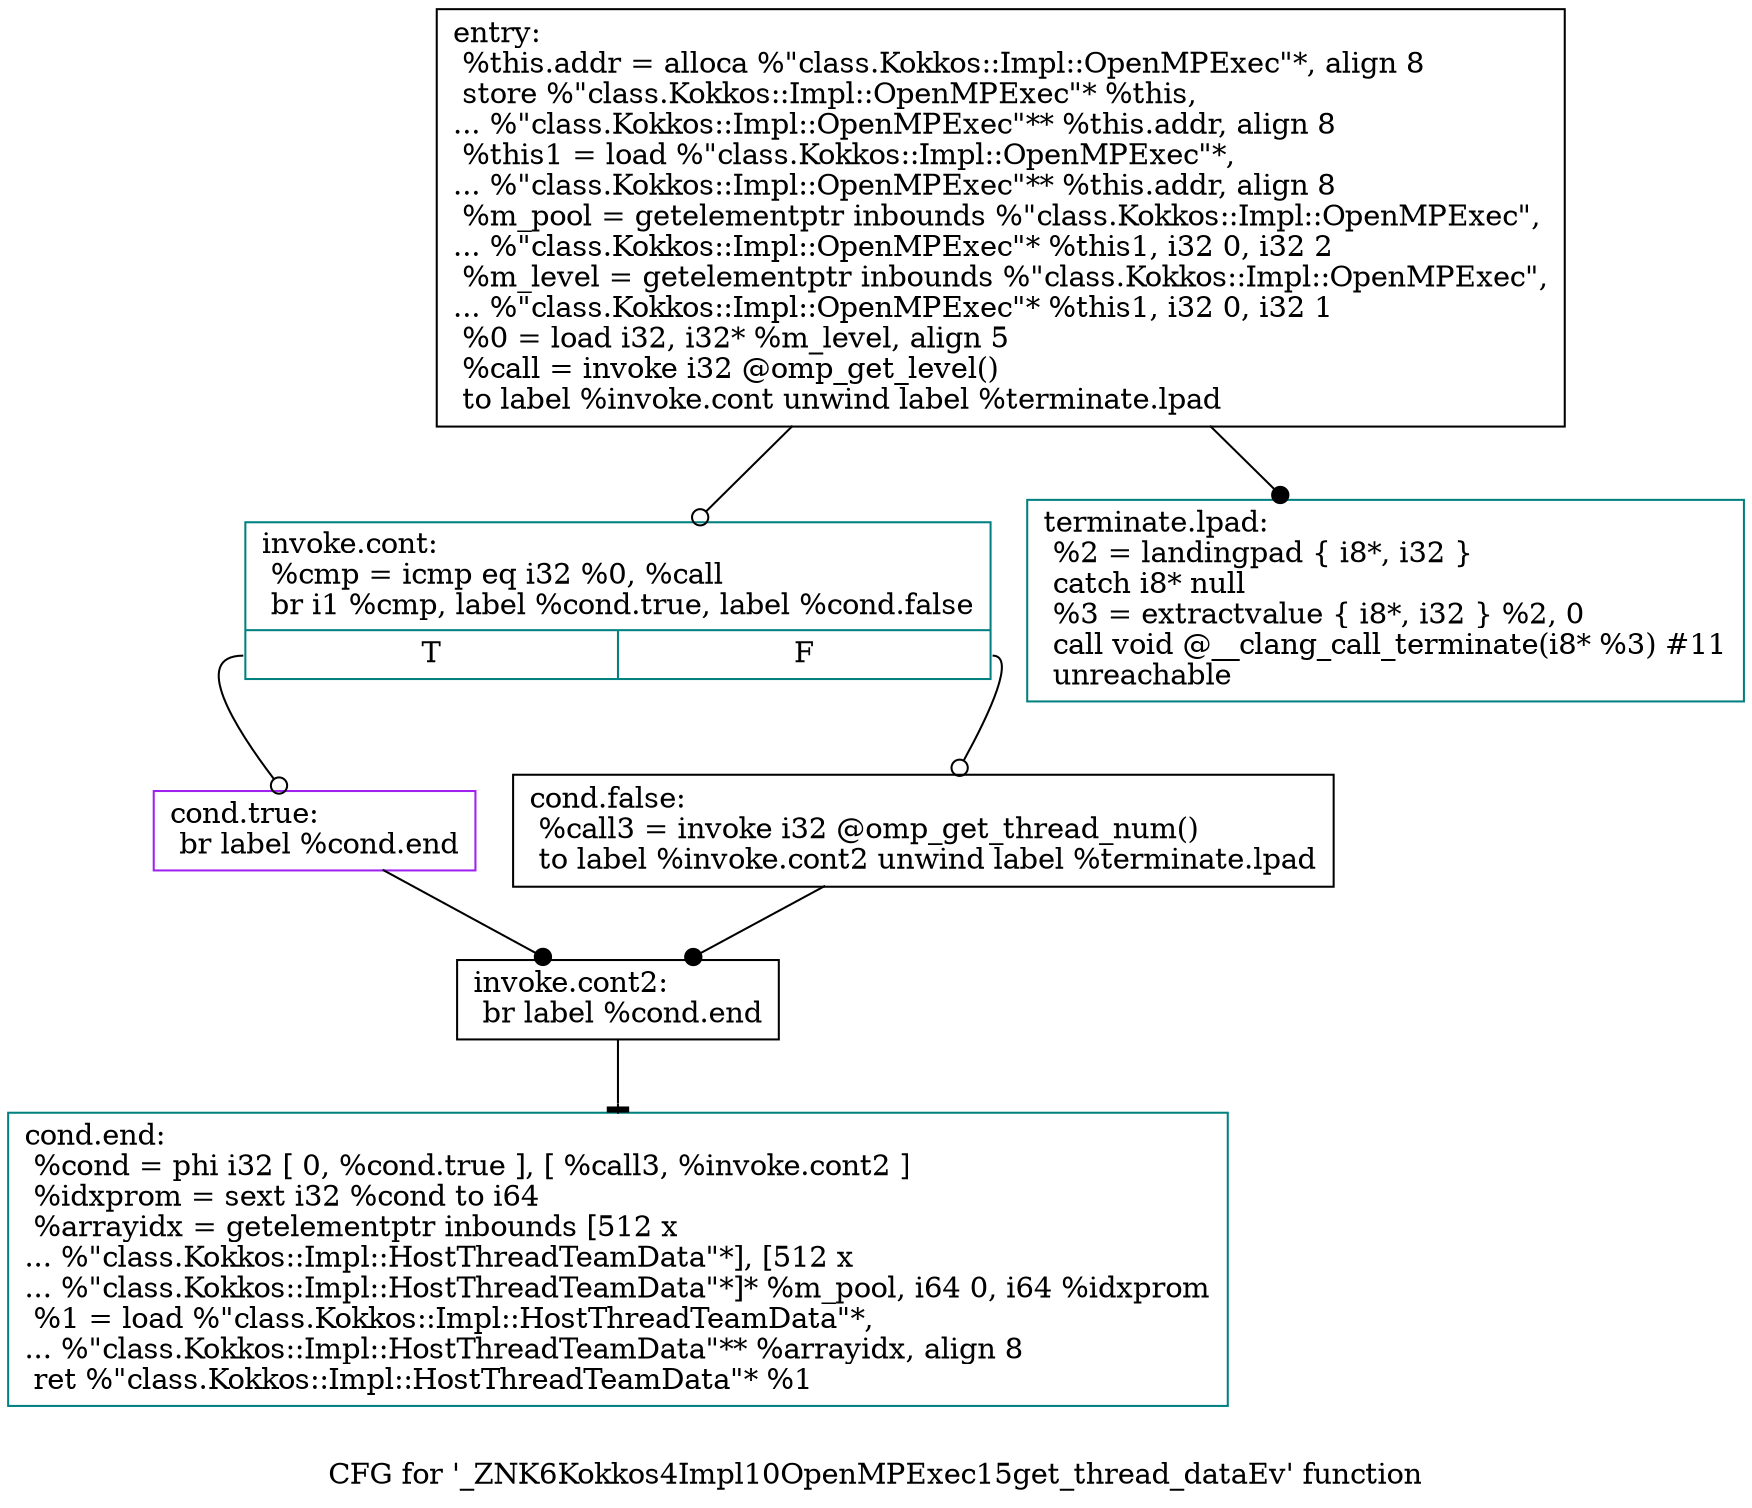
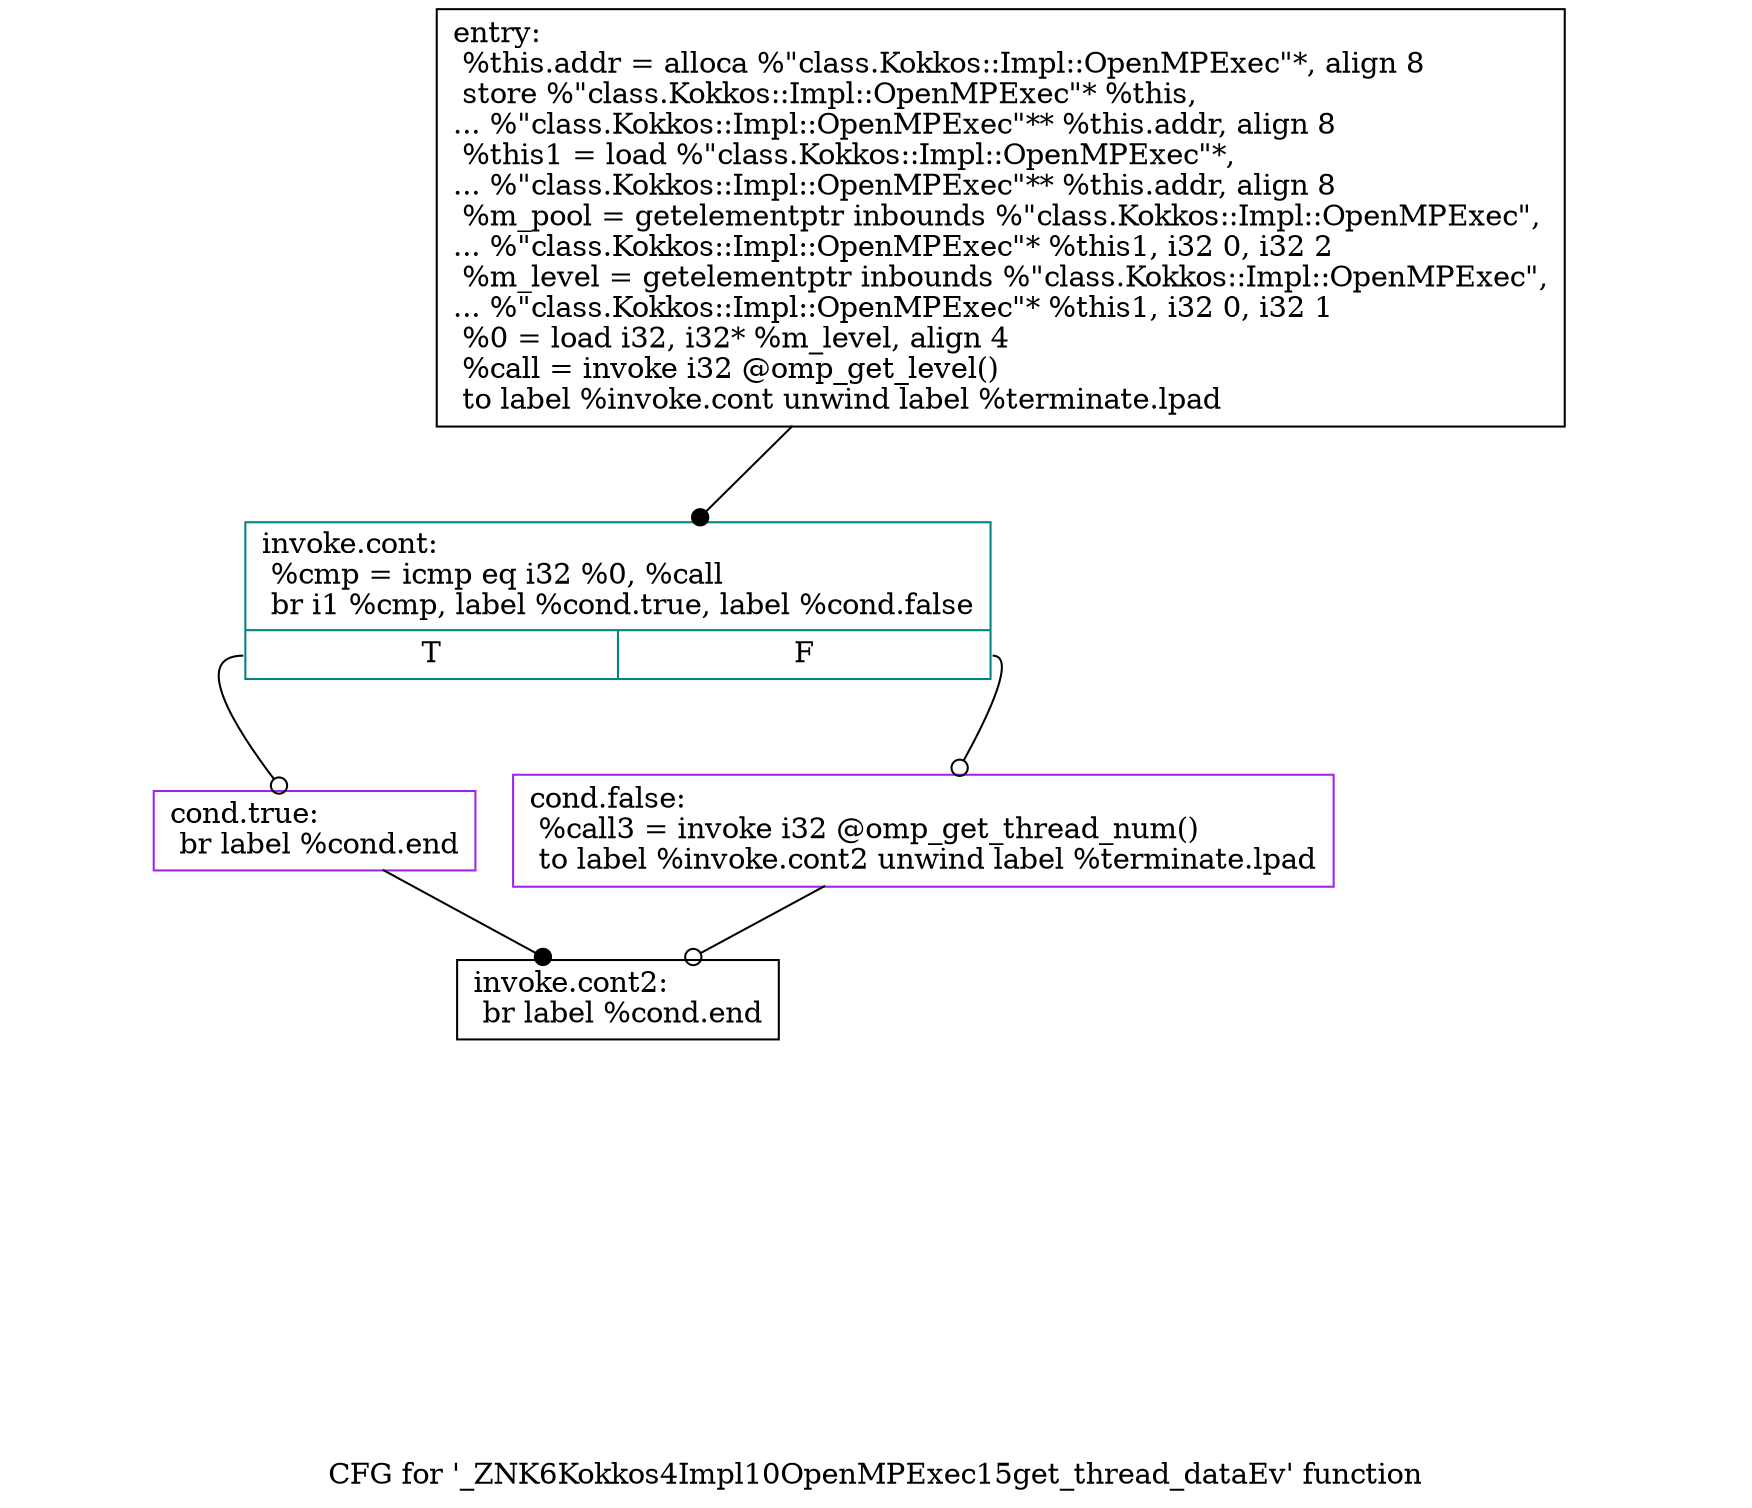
  digraph {
    label="CFG for '_ZNK6Kokkos4Impl10OpenMPExec15get_thread_dataEv' function"
    node [color=teal shape=record]
    edge [arrowhead=dot]
-   n1 [color=black label="{entry:\l  %this.addr = alloca %\"class.Kokkos::Impl::OpenMPExec\"*, align 8\l  store %\"class.Kokkos::Impl::OpenMPExec\"* %this,\l... %\"class.Kokkos::Impl::OpenMPExec\"** %this.addr, align 8\l  %this1 = load %\"class.Kokkos::Impl::OpenMPExec\"*,\l... %\"class.Kokkos::Impl::OpenMPExec\"** %this.addr, align 8\l  %m_pool = getelementptr inbounds %\"class.Kokkos::Impl::OpenMPExec\",\l... %\"class.Kokkos::Impl::OpenMPExec\"* %this1, i32 0, i32 2\l  %m_level = getelementptr inbounds %\"class.Kokkos::Impl::OpenMPExec\",\l... %\"class.Kokkos::Impl::OpenMPExec\"* %this1, i32 0, i32 1\l  %0 = load i32, i32* %m_level, align 5\l  %call = invoke i32 @omp_get_level()\l          to label %invoke.cont unwind label %terminate.lpad\l}"]
+   n1 [color=black label="{entry:\l  %this.addr = alloca %\"class.Kokkos::Impl::OpenMPExec\"*, align 8\l  store %\"class.Kokkos::Impl::OpenMPExec\"* %this,\l... %\"class.Kokkos::Impl::OpenMPExec\"** %this.addr, align 8\l  %this1 = load %\"class.Kokkos::Impl::OpenMPExec\"*,\l... %\"class.Kokkos::Impl::OpenMPExec\"** %this.addr, align 8\l  %m_pool = getelementptr inbounds %\"class.Kokkos::Impl::OpenMPExec\",\l... %\"class.Kokkos::Impl::OpenMPExec\"* %this1, i32 0, i32 2\l  %m_level = getelementptr inbounds %\"class.Kokkos::Impl::OpenMPExec\",\l... %\"class.Kokkos::Impl::OpenMPExec\"* %this1, i32 0, i32 1\l  %0 = load i32, i32* %m_level, align 4\l  %call = invoke i32 @omp_get_level()\l          to label %invoke.cont unwind label %terminate.lpad\l}"]
    n2 [label="{invoke.cont:                                      \l  %cmp = icmp eq i32 %0, %call\l  br i1 %cmp, label %cond.true, label %cond.false\l|{<s0>T|<s1>F}}"]
-   n3 [label="{terminate.lpad:                                   \l  %2 = landingpad \{ i8*, i32 \}\l          catch i8* null\l  %3 = extractvalue \{ i8*, i32 \} %2, 0\l  call void @__clang_call_terminate(i8* %3) #11\l  unreachable\l}"]
    n4 [color=purple label="{cond.true:                                        \l  br label %cond.end\l}"]
-   n5 [color=black label="{cond.false:                                       \l  %call3 = invoke i32 @omp_get_thread_num()\l          to label %invoke.cont2 unwind label %terminate.lpad\l}"]
+   n5 [color=purple label="{cond.false:                                       \l  %call3 = invoke i32 @omp_get_thread_num()\l          to label %invoke.cont2 unwind label %terminate.lpad\l}"]
    n6 [color=black label="{invoke.cont2:                                     \l  br label %cond.end\l}"]
-   n7 [label="{cond.end:                                         \l  %cond = phi i32 [ 0, %cond.true ], [ %call3, %invoke.cont2 ]\l  %idxprom = sext i32 %cond to i64\l  %arrayidx = getelementptr inbounds [512 x\l... %\"class.Kokkos::Impl::HostThreadTeamData\"*], [512 x\l... %\"class.Kokkos::Impl::HostThreadTeamData\"*]* %m_pool, i64 0, i64 %idxprom\l  %1 = load %\"class.Kokkos::Impl::HostThreadTeamData\"*,\l... %\"class.Kokkos::Impl::HostThreadTeamData\"** %arrayidx, align 8\l  ret %\"class.Kokkos::Impl::HostThreadTeamData\"* %1\l}"]
-   n1 -> n2 [arrowhead=odot]
-   n1 -> n3
+   n1 -> n2
    n2 -> n4 [arrowhead=odot tailport=s0]
    n2 -> n5 [arrowhead=odot tailport=s1]
    n4 -> n6
-   n5 -> n6
-   n6 -> n7 [arrowhead=tee]
+   n5 -> n6 [arrowhead=odot]
  }
